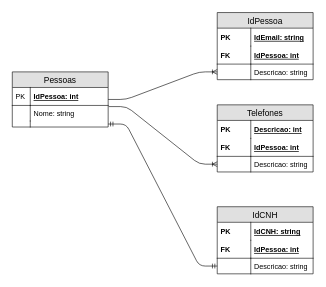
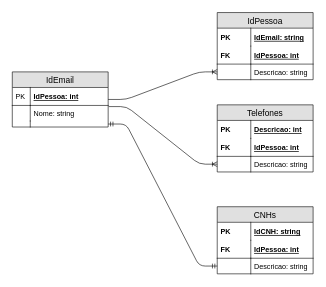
  <mxCell id="0" />
  <mxCell id="1" parent="0" />
- <mxCell id="2" value="Pessoas" style="swimlane;fontStyle=0;childLayout=stackLayout;horizontal=1;startSize=26;fillColor=#e0e0e0;horizontalStack=0;resizeParent=1;resizeParentMax=0;resizeLast=0;collapsible=1;marginBottom=0;swimlaneFillColor=#ffffff;align=center;fontSize=14;" vertex="1" parent="1"><mxGeometry x="20" y="119" width="160" height="92" as="geometry" /></mxCell>
+ <mxCell id="2" value="IdEmail" style="swimlane;fontStyle=0;childLayout=stackLayout;horizontal=1;startSize=26;fillColor=#e0e0e0;horizontalStack=0;resizeParent=1;resizeParentMax=0;resizeLast=0;collapsible=1;marginBottom=0;swimlaneFillColor=#ffffff;align=center;fontSize=14;" vertex="1" parent="1"><mxGeometry x="20" y="119" width="160" height="92" as="geometry" /></mxCell>
  <mxCell id="3" value="IdPessoa: int" style="shape=partialRectangle;top=0;left=0;right=0;bottom=1;align=left;verticalAlign=middle;fillColor=none;spacingLeft=34;spacingRight=4;overflow=hidden;rotatable=0;points=[[0,0.5],[1,0.5]];portConstraint=eastwest;dropTarget=0;fontStyle=5;fontSize=12;" vertex="1" parent="2"><mxGeometry y="26" width="160" height="30" as="geometry" /></mxCell>
  <mxCell id="4" value="PK" style="shape=partialRectangle;top=0;left=0;bottom=0;fillColor=none;align=left;verticalAlign=middle;spacingLeft=4;spacingRight=4;overflow=hidden;rotatable=0;points=[];portConstraint=eastwest;part=1;fontSize=12;" vertex="1" connectable="0" parent="3"><mxGeometry width="30" height="30" as="geometry" /></mxCell>
  <mxCell id="5" value="Nome: string" style="shape=partialRectangle;top=0;left=0;right=0;bottom=0;align=left;verticalAlign=top;fillColor=none;spacingLeft=34;spacingRight=4;overflow=hidden;rotatable=0;points=[[0,0.5],[1,0.5]];portConstraint=eastwest;dropTarget=0;fontSize=12;" vertex="1" parent="2"><mxGeometry y="56" width="160" height="26" as="geometry" /></mxCell>
  <mxCell id="6" value="" style="shape=partialRectangle;top=0;left=0;bottom=0;fillColor=none;align=left;verticalAlign=top;spacingLeft=4;spacingRight=4;overflow=hidden;rotatable=0;points=[];portConstraint=eastwest;part=1;fontSize=12;" vertex="1" connectable="0" parent="5"><mxGeometry width="30" height="26" as="geometry" /></mxCell>
  <mxCell id="7" value="" style="shape=partialRectangle;top=0;left=0;right=0;bottom=0;align=left;verticalAlign=top;fillColor=none;spacingLeft=34;spacingRight=4;overflow=hidden;rotatable=0;points=[[0,0.5],[1,0.5]];portConstraint=eastwest;dropTarget=0;fontSize=12;" vertex="1" parent="2"><mxGeometry y="82" width="160" height="10" as="geometry" /></mxCell>
  <mxCell id="8" value="" style="shape=partialRectangle;top=0;left=0;bottom=0;fillColor=none;align=left;verticalAlign=top;spacingLeft=4;spacingRight=4;overflow=hidden;rotatable=0;points=[];portConstraint=eastwest;part=1;fontSize=12;" vertex="1" connectable="0" parent="7"><mxGeometry width="30" height="10" as="geometry" /></mxCell>
  <mxCell id="9" value="IdPessoa" style="swimlane;fontStyle=0;childLayout=stackLayout;horizontal=1;startSize=26;fillColor=#e0e0e0;horizontalStack=0;resizeParent=1;resizeParentMax=0;resizeLast=0;collapsible=1;marginBottom=0;swimlaneFillColor=#ffffff;align=center;fontSize=14;" vertex="1" parent="1"><mxGeometry x="362" y="20" width="160" height="112" as="geometry" /></mxCell>
  <mxCell id="10" value="IdEmail: string" style="shape=partialRectangle;top=0;left=0;right=0;bottom=0;align=left;verticalAlign=middle;fillColor=none;spacingLeft=60;spacingRight=4;overflow=hidden;rotatable=0;points=[[0,0.5],[1,0.5]];portConstraint=eastwest;dropTarget=0;fontStyle=5;fontSize=12;" vertex="1" parent="9"><mxGeometry y="26" width="160" height="30" as="geometry" /></mxCell>
  <mxCell id="11" value="PK" style="shape=partialRectangle;fontStyle=1;top=0;left=0;bottom=0;fillColor=none;align=left;verticalAlign=middle;spacingLeft=4;spacingRight=4;overflow=hidden;rotatable=0;points=[];portConstraint=eastwest;part=1;fontSize=12;" vertex="1" connectable="0" parent="10"><mxGeometry width="56" height="30" as="geometry" /></mxCell>
  <mxCell id="12" value="IdPessoa: int" style="shape=partialRectangle;top=0;left=0;right=0;bottom=1;align=left;verticalAlign=middle;fillColor=none;spacingLeft=60;spacingRight=4;overflow=hidden;rotatable=0;points=[[0,0.5],[1,0.5]];portConstraint=eastwest;dropTarget=0;fontStyle=5;fontSize=12;" vertex="1" parent="9"><mxGeometry y="56" width="160" height="30" as="geometry" /></mxCell>
  <mxCell id="13" value="FK" style="shape=partialRectangle;fontStyle=1;top=0;left=0;bottom=0;fillColor=none;align=left;verticalAlign=middle;spacingLeft=4;spacingRight=4;overflow=hidden;rotatable=0;points=[];portConstraint=eastwest;part=1;fontSize=12;" vertex="1" connectable="0" parent="12"><mxGeometry width="56" height="30" as="geometry" /></mxCell>
  <mxCell id="14" value="Descricao: string" style="shape=partialRectangle;top=0;left=0;right=0;bottom=0;align=left;verticalAlign=top;fillColor=none;spacingLeft=60;spacingRight=4;overflow=hidden;rotatable=0;points=[[0,0.5],[1,0.5]];portConstraint=eastwest;dropTarget=0;fontSize=12;" vertex="1" parent="9"><mxGeometry y="86" width="160" height="26" as="geometry" /></mxCell>
  <mxCell id="15" value="" style="shape=partialRectangle;top=0;left=0;bottom=0;fillColor=none;align=left;verticalAlign=top;spacingLeft=4;spacingRight=4;overflow=hidden;rotatable=0;points=[];portConstraint=eastwest;part=1;fontSize=12;" vertex="1" connectable="0" parent="14"><mxGeometry width="56" height="26" as="geometry" /></mxCell>
  <mxCell id="16" value="Telefones" style="swimlane;fontStyle=0;childLayout=stackLayout;horizontal=1;startSize=26;fillColor=#e0e0e0;horizontalStack=0;resizeParent=1;resizeParentMax=0;resizeLast=0;collapsible=1;marginBottom=0;swimlaneFillColor=#ffffff;align=center;fontSize=14;" vertex="1" parent="1"><mxGeometry x="362" y="174" width="160" height="112" as="geometry" /></mxCell>
  <mxCell id="17" value="Descricao: int" style="shape=partialRectangle;top=0;left=0;right=0;bottom=0;align=left;verticalAlign=middle;fillColor=none;spacingLeft=60;spacingRight=4;overflow=hidden;rotatable=0;points=[[0,0.5],[1,0.5]];portConstraint=eastwest;dropTarget=0;fontStyle=5;fontSize=12;" vertex="1" parent="16"><mxGeometry y="26" width="160" height="30" as="geometry" /></mxCell>
  <mxCell id="18" value="PK" style="shape=partialRectangle;fontStyle=1;top=0;left=0;bottom=0;fillColor=none;align=left;verticalAlign=middle;spacingLeft=4;spacingRight=4;overflow=hidden;rotatable=0;points=[];portConstraint=eastwest;part=1;fontSize=12;" vertex="1" connectable="0" parent="17"><mxGeometry width="56" height="30" as="geometry" /></mxCell>
  <mxCell id="19" value="IdPessoa: int" style="shape=partialRectangle;top=0;left=0;right=0;bottom=1;align=left;verticalAlign=middle;fillColor=none;spacingLeft=60;spacingRight=4;overflow=hidden;rotatable=0;points=[[0,0.5],[1,0.5]];portConstraint=eastwest;dropTarget=0;fontStyle=5;fontSize=12;" vertex="1" parent="16"><mxGeometry y="56" width="160" height="30" as="geometry" /></mxCell>
  <mxCell id="20" value="FK" style="shape=partialRectangle;fontStyle=1;top=0;left=0;bottom=0;fillColor=none;align=left;verticalAlign=middle;spacingLeft=4;spacingRight=4;overflow=hidden;rotatable=0;points=[];portConstraint=eastwest;part=1;fontSize=12;" vertex="1" connectable="0" parent="19"><mxGeometry width="56" height="30" as="geometry" /></mxCell>
  <mxCell id="21" value="Descricao: string" style="shape=partialRectangle;top=0;left=0;right=0;bottom=0;align=left;verticalAlign=top;fillColor=none;spacingLeft=60;spacingRight=4;overflow=hidden;rotatable=0;points=[[0,0.5],[1,0.5]];portConstraint=eastwest;dropTarget=0;fontSize=12;" vertex="1" parent="16"><mxGeometry y="86" width="160" height="26" as="geometry" /></mxCell>
  <mxCell id="22" value="" style="shape=partialRectangle;top=0;left=0;bottom=0;fillColor=none;align=left;verticalAlign=top;spacingLeft=4;spacingRight=4;overflow=hidden;rotatable=0;points=[];portConstraint=eastwest;part=1;fontSize=12;" vertex="1" connectable="0" parent="21"><mxGeometry width="56" height="26" as="geometry" /></mxCell>
- <mxCell id="23" value="IdCNH" style="swimlane;fontStyle=0;childLayout=stackLayout;horizontal=1;startSize=26;fillColor=#e0e0e0;horizontalStack=0;resizeParent=1;resizeParentMax=0;resizeLast=0;collapsible=1;marginBottom=0;swimlaneFillColor=#ffffff;align=center;fontSize=14;" vertex="1" parent="1"><mxGeometry x="362" y="344" width="160" height="112" as="geometry" /></mxCell>
+ <mxCell id="23" value="CNHs" style="swimlane;fontStyle=0;childLayout=stackLayout;horizontal=1;startSize=26;fillColor=#e0e0e0;horizontalStack=0;resizeParent=1;resizeParentMax=0;resizeLast=0;collapsible=1;marginBottom=0;swimlaneFillColor=#ffffff;align=center;fontSize=14;" vertex="1" parent="1"><mxGeometry x="362" y="344" width="160" height="112" as="geometry" /></mxCell>
  <mxCell id="24" value="IdCNH: string" style="shape=partialRectangle;top=0;left=0;right=0;bottom=0;align=left;verticalAlign=middle;fillColor=none;spacingLeft=60;spacingRight=4;overflow=hidden;rotatable=0;points=[[0,0.5],[1,0.5]];portConstraint=eastwest;dropTarget=0;fontStyle=5;fontSize=12;" vertex="1" parent="23"><mxGeometry y="26" width="160" height="30" as="geometry" /></mxCell>
  <mxCell id="25" value="PK" style="shape=partialRectangle;fontStyle=1;top=0;left=0;bottom=0;fillColor=none;align=left;verticalAlign=middle;spacingLeft=4;spacingRight=4;overflow=hidden;rotatable=0;points=[];portConstraint=eastwest;part=1;fontSize=12;" vertex="1" connectable="0" parent="24"><mxGeometry width="56" height="30" as="geometry" /></mxCell>
  <mxCell id="26" value="IdPessoa: int" style="shape=partialRectangle;top=0;left=0;right=0;bottom=1;align=left;verticalAlign=middle;fillColor=none;spacingLeft=60;spacingRight=4;overflow=hidden;rotatable=0;points=[[0,0.5],[1,0.5]];portConstraint=eastwest;dropTarget=0;fontStyle=5;fontSize=12;" vertex="1" parent="23"><mxGeometry y="56" width="160" height="30" as="geometry" /></mxCell>
  <mxCell id="27" value="FK" style="shape=partialRectangle;fontStyle=1;top=0;left=0;bottom=0;fillColor=none;align=left;verticalAlign=middle;spacingLeft=4;spacingRight=4;overflow=hidden;rotatable=0;points=[];portConstraint=eastwest;part=1;fontSize=12;" vertex="1" connectable="0" parent="26"><mxGeometry width="56" height="30" as="geometry" /></mxCell>
  <mxCell id="28" value="Descricao: string" style="shape=partialRectangle;top=0;left=0;right=0;bottom=0;align=left;verticalAlign=top;fillColor=none;spacingLeft=60;spacingRight=4;overflow=hidden;rotatable=0;points=[[0,0.5],[1,0.5]];portConstraint=eastwest;dropTarget=0;fontSize=12;" vertex="1" parent="23"><mxGeometry y="86" width="160" height="26" as="geometry" /></mxCell>
  <mxCell id="29" value="" style="shape=partialRectangle;top=0;left=0;bottom=0;fillColor=none;align=left;verticalAlign=top;spacingLeft=4;spacingRight=4;overflow=hidden;rotatable=0;points=[];portConstraint=eastwest;part=1;fontSize=12;" vertex="1" connectable="0" parent="28"><mxGeometry width="56" height="26" as="geometry" /></mxCell>
  <mxCell id="30" value="" style="edgeStyle=entityRelationEdgeStyle;fontSize=12;html=1;endArrow=ERmandOne;startArrow=ERmandOne;exitX=1;exitY=0.5;exitDx=0;exitDy=0;entryX=0;entryY=0.5;entryDx=0;entryDy=0;" edge="1" parent="1" source="7" target="28"><mxGeometry width="100" height="100" relative="1" as="geometry"><mxPoint x="152" y="444" as="sourcePoint" /><mxPoint x="252" y="344" as="targetPoint" /></mxGeometry></mxCell>
  <mxCell id="31" value="" style="edgeStyle=entityRelationEdgeStyle;fontSize=12;html=1;endArrow=ERoneToMany;entryX=0;entryY=0.5;entryDx=0;entryDy=0;" edge="1" parent="1" source="2" target="14"><mxGeometry width="100" height="100" relative="1" as="geometry"><mxPoint x="222" y="224" as="sourcePoint" /><mxPoint x="322" y="124" as="targetPoint" /></mxGeometry></mxCell>
  <mxCell id="32" value="" style="edgeStyle=entityRelationEdgeStyle;fontSize=12;html=1;endArrow=ERoneToMany;exitX=1.005;exitY=0.073;exitDx=0;exitDy=0;exitPerimeter=0;entryX=0;entryY=0.5;entryDx=0;entryDy=0;" edge="1" parent="1" source="5" target="21"><mxGeometry width="100" height="100" relative="1" as="geometry"><mxPoint x="212" y="294" as="sourcePoint" /><mxPoint x="312" y="194" as="targetPoint" /></mxGeometry></mxCell>
